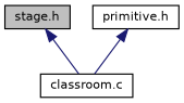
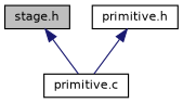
  digraph {
    node [color=black fillcolor=white fontname=Helvetica fontsize=10 shape=record style=filled]
    edge [color=midnightblue dir=back fontname=Helvetica fontsize=10 labelfontname=Helvetica labelfontsize=10 style=solid]
    n1 [fillcolor=grey75 fontcolor=black height=0.2 label="stage.h" width=0.4]
-   n2 [height=0.2 label="classroom.c" width=0.4]
+   n2 [height=0.2 label="primitive.c" width=0.4]
    n3 [height=0.2 label="primitive.h" width=0.4]
    n1 -> n2
    n3 -> n2
  }
